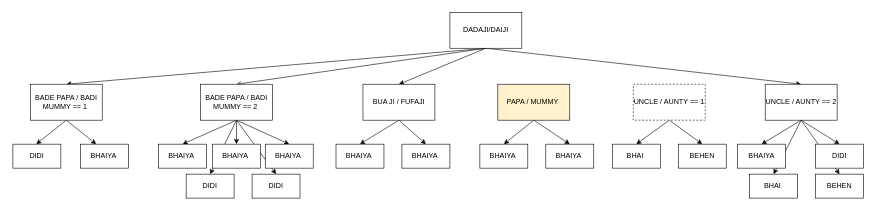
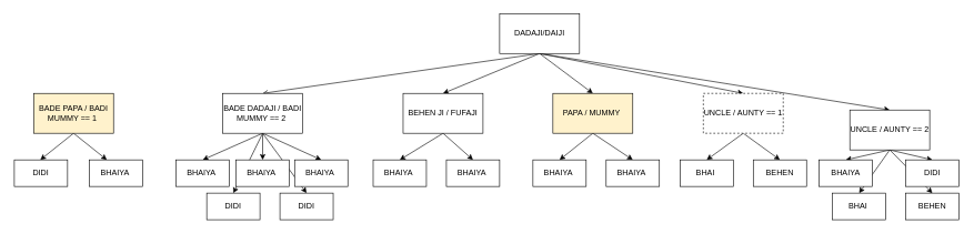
  <mxCell id="0" />
  <mxCell id="1" parent="0" />
- <mxCell id="2" style="edgeStyle=none;html=1;exitX=0.5;exitY=1;exitDx=0;exitDy=0;entryX=0.5;entryY=0;entryDx=0;entryDy=0;" edge="1" parent="1" source="8" target="11"><mxGeometry relative="1" as="geometry" /></mxCell>
  <mxCell id="3" style="edgeStyle=none;html=1;exitX=0.5;exitY=1;exitDx=0;exitDy=0;entryX=0.5;entryY=0;entryDx=0;entryDy=0;endArrow=open;" edge="1" parent="1" source="8" target="17"><mxGeometry relative="1" as="geometry" /></mxCell>
  <mxCell id="4" style="edgeStyle=none;html=1;exitX=0.5;exitY=1;exitDx=0;exitDy=0;entryX=0.5;entryY=0;entryDx=0;entryDy=0;" edge="1" parent="1" source="8" target="23"><mxGeometry relative="1" as="geometry" /></mxCell>
+ <mxCell id="5" style="edgeStyle=none;html=1;exitX=0.5;exitY=1;exitDx=0;exitDy=0;entryX=0.5;entryY=0;entryDx=0;entryDy=0;" edge="1" parent="1" source="8" target="20"><mxGeometry relative="1" as="geometry" /></mxCell>
+ <mxCell id="6" style="edgeStyle=none;html=1;exitX=0.5;exitY=1;exitDx=0;exitDy=0;entryX=0.5;entryY=0;entryDx=0;entryDy=0;" edge="1" parent="1" source="8" target="26"><mxGeometry relative="1" as="geometry" /></mxCell>
  <mxCell id="7" style="edgeStyle=none;html=1;exitX=0.5;exitY=1;exitDx=0;exitDy=0;entryX=0.5;entryY=0;entryDx=0;entryDy=0;" edge="1" parent="1" source="8" target="31"><mxGeometry relative="1" as="geometry" /></mxCell>
  <mxCell id="8" value="DADAJI/DAIJI" style="rounded=0;whiteSpace=wrap;html=1;" vertex="1" parent="1"><mxGeometry x="749" y="20" width="120" height="60" as="geometry" /></mxCell>
  <mxCell id="9" style="edgeStyle=none;html=1;exitX=0.5;exitY=1;exitDx=0;exitDy=0;entryX=0.5;entryY=0;entryDx=0;entryDy=0;" edge="1" parent="1" source="11"><mxGeometry relative="1" as="geometry"><mxPoint x="59" y="240" as="targetPoint" /></mxGeometry></mxCell>
  <mxCell id="10" style="edgeStyle=none;html=1;exitX=0.5;exitY=1;exitDx=0;exitDy=0;entryX=0.5;entryY=0;entryDx=0;entryDy=0;" edge="1" parent="1" source="11"><mxGeometry relative="1" as="geometry"><mxPoint x="159" y="240" as="targetPoint" /></mxGeometry></mxCell>
- <mxCell id="11" value="BADE PAPA / BADI MUMMY == 1&amp;nbsp;" style="rounded=0;whiteSpace=wrap;html=1;" vertex="1" parent="1"><mxGeometry x="49" y="140" width="120" height="60" as="geometry" /></mxCell>
+ <mxCell id="11" value="BADE PAPA / BADI MUMMY == 1&amp;nbsp;" style="rounded=0;whiteSpace=wrap;html=1;fillColor=#fff2cc;" vertex="1" parent="1"><mxGeometry x="49" y="140" width="120" height="60" as="geometry" /></mxCell>
  <mxCell id="12" style="edgeStyle=none;html=1;exitX=0.5;exitY=1;exitDx=0;exitDy=0;entryX=0.5;entryY=0;entryDx=0;entryDy=0;" edge="1" parent="1" source="17" target="36"><mxGeometry relative="1" as="geometry" /></mxCell>
  <mxCell id="13" style="edgeStyle=none;html=1;exitX=0.5;exitY=1;exitDx=0;exitDy=0;entryX=0.5;entryY=0;entryDx=0;entryDy=0;" edge="1" parent="1" source="17" target="37"><mxGeometry relative="1" as="geometry" /></mxCell>
  <mxCell id="14" style="edgeStyle=none;html=1;exitX=0.5;exitY=1;exitDx=0;exitDy=0;entryX=0.5;entryY=0;entryDx=0;entryDy=0;" edge="1" parent="1" source="17" target="38"><mxGeometry relative="1" as="geometry" /></mxCell>
  <mxCell id="15" style="edgeStyle=none;html=1;exitX=0.5;exitY=1;exitDx=0;exitDy=0;entryX=0.5;entryY=0;entryDx=0;entryDy=0;" edge="1" parent="1" source="17" target="35"><mxGeometry relative="1" as="geometry" /></mxCell>
  <mxCell id="16" style="edgeStyle=none;html=1;exitX=0.5;exitY=1;exitDx=0;exitDy=0;entryX=0.5;entryY=0;entryDx=0;entryDy=0;" edge="1" parent="1" source="17" target="34"><mxGeometry relative="1" as="geometry" /></mxCell>
- <mxCell id="17" value="BADE PAPA / BADI MUMMY == 2&amp;nbsp;" style="rounded=0;whiteSpace=wrap;html=1;" vertex="1" parent="1"><mxGeometry x="333" y="140" width="120" height="60" as="geometry" /></mxCell>
+ <mxCell id="17" value="BADE DADAJI / BADI MUMMY == 2&amp;nbsp;" style="rounded=0;whiteSpace=wrap;html=1;" vertex="1" parent="1"><mxGeometry x="333" y="140" width="120" height="60" as="geometry" /></mxCell>
  <mxCell id="18" style="edgeStyle=none;html=1;exitX=0.5;exitY=1;exitDx=0;exitDy=0;entryX=0.5;entryY=0;entryDx=0;entryDy=0;" edge="1" parent="1" source="20" target="41"><mxGeometry relative="1" as="geometry" /></mxCell>
  <mxCell id="19" style="edgeStyle=none;html=1;exitX=0.5;exitY=1;exitDx=0;exitDy=0;entryX=0.5;entryY=0;entryDx=0;entryDy=0;" edge="1" parent="1" source="20" target="42"><mxGeometry relative="1" as="geometry" /></mxCell>
  <mxCell id="20" value="PAPA / MUMMY&amp;nbsp;" style="rounded=0;whiteSpace=wrap;html=1;fillColor=#fff2cc;" vertex="1" parent="1"><mxGeometry x="829" y="140" width="120" height="60" as="geometry" /></mxCell>
  <mxCell id="21" style="edgeStyle=none;html=1;exitX=0.5;exitY=1;exitDx=0;exitDy=0;entryX=0.5;entryY=0;entryDx=0;entryDy=0;" edge="1" parent="1" source="23" target="39"><mxGeometry relative="1" as="geometry" /></mxCell>
  <mxCell id="22" style="edgeStyle=none;html=1;exitX=0.5;exitY=1;exitDx=0;exitDy=0;entryX=0.5;entryY=0;entryDx=0;entryDy=0;" edge="1" parent="1" source="23" target="40"><mxGeometry relative="1" as="geometry" /></mxCell>
- <mxCell id="23" value="BUA JI / FUFAJI" style="rounded=0;whiteSpace=wrap;html=1;" vertex="1" parent="1"><mxGeometry x="604" y="140" width="120" height="60" as="geometry" /></mxCell>
+ <mxCell id="23" value="BEHEN JI / FUFAJI" style="rounded=0;whiteSpace=wrap;html=1;" vertex="1" parent="1"><mxGeometry x="604" y="140" width="120" height="60" as="geometry" /></mxCell>
  <mxCell id="24" style="edgeStyle=none;html=1;exitX=0.5;exitY=1;exitDx=0;exitDy=0;entryX=0.5;entryY=0;entryDx=0;entryDy=0;" edge="1" parent="1" source="26" target="43"><mxGeometry relative="1" as="geometry" /></mxCell>
  <mxCell id="25" style="edgeStyle=none;html=1;exitX=0.5;exitY=1;exitDx=0;exitDy=0;entryX=0.5;entryY=0;entryDx=0;entryDy=0;" edge="1" parent="1" source="26" target="44"><mxGeometry relative="1" as="geometry" /></mxCell>
  <mxCell id="26" value="UNCLE / AUNTY == 1" style="rounded=0;whiteSpace=wrap;html=1;dashed=1;" vertex="1" parent="1"><mxGeometry x="1055" y="140" width="120" height="60" as="geometry" /></mxCell>
  <mxCell id="27" style="edgeStyle=none;html=1;exitX=0.5;exitY=1;exitDx=0;exitDy=0;entryX=0.5;entryY=0;entryDx=0;entryDy=0;" edge="1" parent="1" source="31" target="45"><mxGeometry relative="1" as="geometry" /></mxCell>
  <mxCell id="28" style="edgeStyle=none;html=1;exitX=0.5;exitY=1;exitDx=0;exitDy=0;entryX=0.5;entryY=0;entryDx=0;entryDy=0;" edge="1" parent="1" source="31" target="46"><mxGeometry relative="1" as="geometry" /></mxCell>
  <mxCell id="29" style="edgeStyle=none;html=1;exitX=0.5;exitY=1;exitDx=0;exitDy=0;entryX=0.5;entryY=0;entryDx=0;entryDy=0;" edge="1" parent="1" source="31" target="47"><mxGeometry relative="1" as="geometry" /></mxCell>
  <mxCell id="30" style="edgeStyle=none;html=1;exitX=0.5;exitY=1;exitDx=0;exitDy=0;entryX=0.5;entryY=0;entryDx=0;entryDy=0;" edge="1" parent="1" source="31" target="48"><mxGeometry relative="1" as="geometry" /></mxCell>
- <mxCell id="31" value="UNCLE / AUNTY == 2" style="rounded=0;whiteSpace=wrap;html=1;" vertex="1" parent="1"><mxGeometry x="1275" y="140" width="120" height="60" as="geometry" /></mxCell>
+ <mxCell id="31" value="UNCLE / AUNTY == 2" style="rounded=0;whiteSpace=wrap;html=1;" vertex="1" parent="1"><mxGeometry x="1275" y="165" width="120" height="60" as="geometry" /></mxCell>
  <mxCell id="32" value="BHAIYA&amp;nbsp;" style="rounded=0;whiteSpace=wrap;html=1;" vertex="1" parent="1"><mxGeometry x="133" y="240" width="80" height="40" as="geometry" /></mxCell>
  <mxCell id="33" value="DIDI" style="rounded=0;whiteSpace=wrap;html=1;" vertex="1" parent="1"><mxGeometry x="20" y="240" width="80" height="40" as="geometry" /></mxCell>
  <mxCell id="34" value="BHAIYA&amp;nbsp;" style="rounded=0;whiteSpace=wrap;html=1;" vertex="1" parent="1"><mxGeometry x="441" y="240" width="80" height="40" as="geometry" /></mxCell>
  <mxCell id="35" value="BHAIYA&amp;nbsp;" style="rounded=0;whiteSpace=wrap;html=1;" vertex="1" parent="1"><mxGeometry x="353" y="240" width="80" height="40" as="geometry" /></mxCell>
  <mxCell id="36" value="BHAIYA&amp;nbsp;" style="rounded=0;whiteSpace=wrap;html=1;" vertex="1" parent="1"><mxGeometry x="263" y="240" width="80" height="40" as="geometry" /></mxCell>
  <mxCell id="37" value="DIDI" style="rounded=0;whiteSpace=wrap;html=1;" vertex="1" parent="1"><mxGeometry x="309" y="290" width="80" height="40" as="geometry" /></mxCell>
  <mxCell id="38" value="DIDI" style="rounded=0;whiteSpace=wrap;html=1;" vertex="1" parent="1"><mxGeometry x="419" y="290" width="80" height="40" as="geometry" /></mxCell>
  <mxCell id="39" value="BHAIYA&amp;nbsp;" style="rounded=0;whiteSpace=wrap;html=1;" vertex="1" parent="1"><mxGeometry x="559" y="240" width="80" height="40" as="geometry" /></mxCell>
  <mxCell id="40" value="BHAIYA&amp;nbsp;" style="rounded=0;whiteSpace=wrap;html=1;" vertex="1" parent="1"><mxGeometry x="669" y="240" width="80" height="40" as="geometry" /></mxCell>
  <mxCell id="41" value="BHAIYA&amp;nbsp;" style="rounded=0;whiteSpace=wrap;html=1;" vertex="1" parent="1"><mxGeometry x="799" y="240" width="80" height="40" as="geometry" /></mxCell>
  <mxCell id="42" value="BHAIYA&amp;nbsp;" style="rounded=0;whiteSpace=wrap;html=1;" vertex="1" parent="1"><mxGeometry x="909" y="240" width="80" height="40" as="geometry" /></mxCell>
  <mxCell id="43" value="BHAI&amp;nbsp;" style="rounded=0;whiteSpace=wrap;html=1;" vertex="1" parent="1"><mxGeometry x="1020" y="240" width="80" height="40" as="geometry" /></mxCell>
  <mxCell id="44" value="BEHEN" style="rounded=0;whiteSpace=wrap;html=1;" vertex="1" parent="1"><mxGeometry x="1130" y="240" width="80" height="40" as="geometry" /></mxCell>
  <mxCell id="45" value="BHAIYA" style="rounded=0;whiteSpace=wrap;html=1;" vertex="1" parent="1"><mxGeometry x="1229" y="240" width="80" height="40" as="geometry" /></mxCell>
  <mxCell id="46" value="DIDI" style="rounded=0;whiteSpace=wrap;html=1;" vertex="1" parent="1"><mxGeometry x="1359" y="240" width="80" height="40" as="geometry" /></mxCell>
  <mxCell id="47" value="BHAI&amp;nbsp;" style="rounded=0;whiteSpace=wrap;html=1;" vertex="1" parent="1"><mxGeometry x="1249" y="290" width="80" height="40" as="geometry" /></mxCell>
  <mxCell id="48" value="BEHEN" style="rounded=0;whiteSpace=wrap;html=1;" vertex="1" parent="1"><mxGeometry x="1359" y="290" width="80" height="40" as="geometry" /></mxCell>
